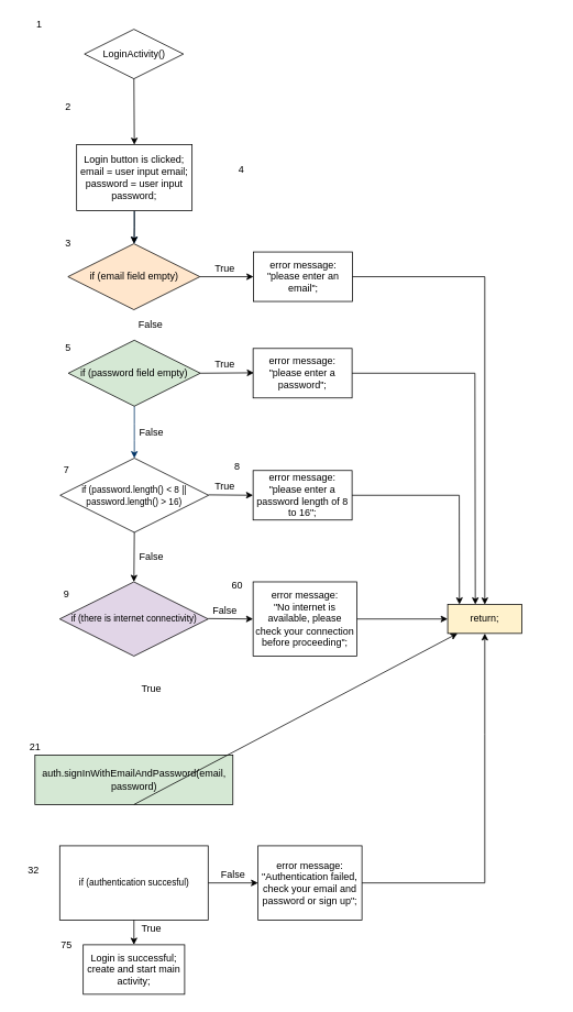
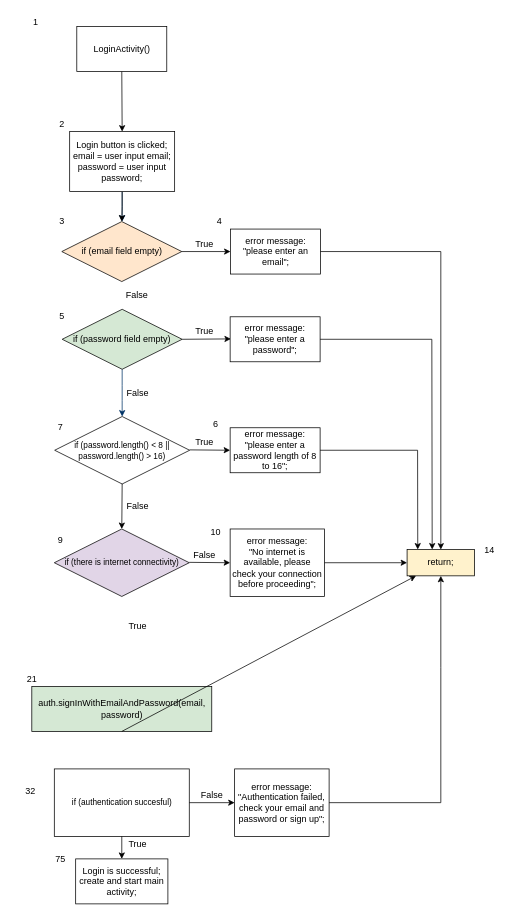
  <mxCell id="0" />
  <mxCell id="1" parent="0" />
  <mxCell id="2" style="fontStyle=1;strokeColor=#003366;strokeWidth=1;html=1;" parent="1" edge="1"><mxGeometry relative="1" as="geometry"><mxPoint x="162" y="255" as="sourcePoint" /><mxPoint x="162" y="295" as="targetPoint" /></mxGeometry></mxCell>
  <mxCell id="3" value="" style="edgeStyle=elbowEdgeStyle;elbow=horizontal;fontColor=#001933;fontStyle=1;strokeColor=#003366;strokeWidth=1;html=1;" parent="1" edge="1"><mxGeometry width="100" height="100" as="geometry"><mxPoint x="162" y="492" as="sourcePoint" /><mxPoint x="162" y="555" as="targetPoint" /></mxGeometry></mxCell>
  <mxCell id="4" value="" style="edgeStyle=elbowEdgeStyle;elbow=horizontal;fontStyle=1;strokeColor=#003366;strokeWidth=1;html=1;" parent="1" edge="1"><mxGeometry width="100" height="100" as="geometry"><mxPoint x="162" y="635" as="sourcePoint" /><mxPoint x="162" y="645.5" as="targetPoint" /></mxGeometry></mxCell>
  <mxCell id="5" value="" style="edgeStyle=orthogonalEdgeStyle;rounded=0;orthogonalLoop=1;jettySize=auto;html=1;" parent="1" source="6" target="7" edge="1"><mxGeometry relative="1" as="geometry" /></mxCell>
  <mxCell id="6" value="Login button is clicked;&lt;br&gt;email = user input email;&lt;br&gt;password = user input password;" style="rounded=0;whiteSpace=wrap;html=1;" parent="1" vertex="1"><mxGeometry x="92" y="175" width="140" height="80" as="geometry" /></mxCell>
  <mxCell id="7" value="if (email field empty)" style="rhombus;whiteSpace=wrap;html=1;fillColor=#ffe6cc;" parent="1" vertex="1"><mxGeometry x="81.5" y="295" width="160" height="80" as="geometry" /></mxCell>
  <mxCell id="8" value="error message:&lt;br&gt;&quot;please enter an email&quot;;" style="rounded=0;whiteSpace=wrap;html=1;" parent="1" vertex="1"><mxGeometry x="306.5" y="305" width="120" height="60" as="geometry" /></mxCell>
  <mxCell id="9" value="True" style="text;html=1;strokeColor=none;fillColor=none;align=center;verticalAlign=middle;whiteSpace=wrap;rounded=0;" parent="1" vertex="1"><mxGeometry x="252" y="315" width="40" height="20" as="geometry" /></mxCell>
  <mxCell id="10" value="" style="endArrow=classic;html=1;exitX=1;exitY=0.5;exitDx=0;exitDy=0;entryX=0;entryY=0.5;entryDx=0;entryDy=0;" parent="1" source="7" target="8" edge="1"><mxGeometry width="50" height="50" relative="1" as="geometry"><mxPoint x="242" y="395" as="sourcePoint" /><mxPoint x="292" y="345" as="targetPoint" /></mxGeometry></mxCell>
  <mxCell id="11" value="if (password field empty)" style="rhombus;whiteSpace=wrap;html=1;fillColor=#d5e8d4;" parent="1" vertex="1"><mxGeometry x="82" y="412" width="160" height="80" as="geometry" /></mxCell>
  <mxCell id="12" value="" style="endArrow=classic;html=1;entryX=0;entryY=0.5;entryDx=0;entryDy=0;exitX=1;exitY=0.5;exitDx=0;exitDy=0;" parent="1" source="11" edge="1"><mxGeometry width="50" height="50" relative="1" as="geometry"><mxPoint x="242" y="452" as="sourcePoint" /><mxPoint x="307" y="451.5" as="targetPoint" /></mxGeometry></mxCell>
  <mxCell id="13" value="error message:&lt;br&gt;&quot;please enter a password&quot;;" style="rounded=0;whiteSpace=wrap;html=1;" parent="1" vertex="1"><mxGeometry x="306" y="422" width="120" height="60" as="geometry" /></mxCell>
  <mxCell id="14" value="True" style="text;html=1;strokeColor=none;fillColor=none;align=center;verticalAlign=middle;whiteSpace=wrap;rounded=0;" parent="1" vertex="1"><mxGeometry x="252" y="432" width="40" height="20" as="geometry" /></mxCell>
  <mxCell id="15" value="False" style="text;html=1;strokeColor=none;fillColor=none;align=center;verticalAlign=middle;whiteSpace=wrap;rounded=0;" parent="1" vertex="1"><mxGeometry x="161.5" y="383.5" width="40" height="20" as="geometry" /></mxCell>
  <mxCell id="16" value="False" style="text;html=1;strokeColor=none;fillColor=none;align=center;verticalAlign=middle;whiteSpace=wrap;rounded=0;" parent="1" vertex="1"><mxGeometry x="163" y="513.5" width="40" height="20" as="geometry" /></mxCell>
  <mxCell id="17" value="&lt;font style=&quot;font-size: 11px&quot;&gt;if (password.length() &amp;lt; 8 || password.length() &amp;gt; 16)&lt;/font&gt;" style="rhombus;whiteSpace=wrap;html=1;" parent="1" vertex="1"><mxGeometry x="72" y="555" width="180" height="90" as="geometry" /></mxCell>
  <mxCell id="18" value="error message:&lt;br&gt;&quot;please enter a password length of 8 to 16&quot;;" style="rounded=0;whiteSpace=wrap;html=1;" parent="1" vertex="1"><mxGeometry x="306" y="570" width="120" height="60" as="geometry" /></mxCell>
  <mxCell id="19" value="" style="endArrow=classic;html=1;exitX=1;exitY=0.5;exitDx=0;exitDy=0;entryX=0;entryY=0.5;entryDx=0;entryDy=0;" parent="1" target="18" edge="1"><mxGeometry width="50" height="50" relative="1" as="geometry"><mxPoint x="252" y="599.5" as="sourcePoint" /><mxPoint x="312" y="599" as="targetPoint" /></mxGeometry></mxCell>
  <mxCell id="20" value="True" style="text;html=1;strokeColor=none;fillColor=none;align=center;verticalAlign=middle;whiteSpace=wrap;rounded=0;" parent="1" vertex="1"><mxGeometry x="252" y="580" width="40" height="20" as="geometry" /></mxCell>
  <mxCell id="21" value="False" style="text;html=1;strokeColor=none;fillColor=none;align=center;verticalAlign=middle;whiteSpace=wrap;rounded=0;" parent="1" vertex="1"><mxGeometry x="163" y="665" width="40" height="20" as="geometry" /></mxCell>
  <mxCell id="22" value="&lt;font style=&quot;font-size: 11px&quot;&gt;if (there is internet connectivity)&lt;/font&gt;" style="rhombus;whiteSpace=wrap;html=1;align=center;fillColor=#e1d5e7;" parent="1" vertex="1"><mxGeometry x="71.5" y="705" width="180" height="90" as="geometry" /></mxCell>
  <mxCell id="23" value="error message:&lt;br&gt;&quot;&lt;span style=&quot;background-color: rgb(255 , 255 , 255) ; font-size: 9pt&quot;&gt;No internet is available, please check your connection before proceeding&lt;/span&gt;&lt;span&gt;&quot;;&lt;/span&gt;" style="rounded=0;whiteSpace=wrap;html=1;" parent="1" vertex="1"><mxGeometry x="306" y="705" width="126" height="90" as="geometry" /></mxCell>
  <mxCell id="24" value="" style="endArrow=classic;html=1;exitX=1;exitY=0.5;exitDx=0;exitDy=0;entryX=0;entryY=0.5;entryDx=0;entryDy=0;" parent="1" target="23" edge="1"><mxGeometry width="50" height="50" relative="1" as="geometry"><mxPoint x="251.5" y="749.5" as="sourcePoint" /><mxPoint x="311.5" y="749" as="targetPoint" /></mxGeometry></mxCell>
  <mxCell id="25" value="False" style="text;html=1;strokeColor=none;fillColor=none;align=center;verticalAlign=middle;whiteSpace=wrap;rounded=0;" parent="1" vertex="1"><mxGeometry x="251.5" y="730" width="40" height="20" as="geometry" /></mxCell>
  <mxCell id="26" value="&lt;font style=&quot;font-size: 11px&quot;&gt;if (authentication succesful)&lt;/font&gt;" style="whiteSpace=wrap;html=1;align=center;rounded=0;" parent="1" vertex="1"><mxGeometry x="71.5" y="1025" width="180" height="90" as="geometry" /></mxCell>
  <mxCell id="27" value="Login is successful;&lt;br&gt;create and start main activity;" style="rounded=0;whiteSpace=wrap;html=1;" parent="1" vertex="1"><mxGeometry x="100" y="1145" width="123" height="60" as="geometry" /></mxCell>
  <mxCell id="28" value="" style="endArrow=classic;html=1;entryX=0.5;entryY=0;entryDx=0;entryDy=0;exitX=0.5;exitY=1;exitDx=0;exitDy=0;" parent="1" source="26" target="27" edge="1"><mxGeometry width="50" height="50" relative="1" as="geometry"><mxPoint x="162" y="1055" as="sourcePoint" /><mxPoint x="162" y="1105" as="targetPoint" /></mxGeometry></mxCell>
  <mxCell id="29" value="True" style="text;html=1;strokeColor=none;fillColor=none;align=center;verticalAlign=middle;whiteSpace=wrap;rounded=0;" parent="1" vertex="1"><mxGeometry x="163" y="1115" width="40" height="20" as="geometry" /></mxCell>
  <mxCell id="30" value="error message:&lt;br&gt;&quot;Authentication failed, check your email and password or sign up&lt;span&gt;&quot;;&lt;/span&gt;" style="rounded=0;whiteSpace=wrap;html=1;" parent="1" vertex="1"><mxGeometry x="312" y="1025" width="126" height="90" as="geometry" /></mxCell>
  <mxCell id="31" value="" style="endArrow=classic;html=1;exitX=1;exitY=0.5;exitDx=0;exitDy=0;entryX=0;entryY=0.5;entryDx=0;entryDy=0;" parent="1" source="26" target="30" edge="1"><mxGeometry width="50" height="50" relative="1" as="geometry"><mxPoint x="252" y="889.5" as="sourcePoint" /><mxPoint x="312" y="889" as="targetPoint" /></mxGeometry></mxCell>
  <mxCell id="32" value="False" style="text;html=1;strokeColor=none;fillColor=none;align=center;verticalAlign=middle;whiteSpace=wrap;rounded=0;" parent="1" vertex="1"><mxGeometry x="262" y="1050" width="40" height="20" as="geometry" /></mxCell>
  <mxCell id="33" value="return;" style="rounded=0;whiteSpace=wrap;html=1;fillColor=#fff2cc;" parent="1" vertex="1"><mxGeometry x="542" y="732.5" width="90" height="35" as="geometry" /></mxCell>
  <mxCell id="34" value="" style="endArrow=classic;html=1;exitX=1;exitY=0.5;exitDx=0;exitDy=0;entryX=0.5;entryY=0;entryDx=0;entryDy=0;rounded=0;" parent="1" source="8" target="33" edge="1"><mxGeometry width="50" height="50" relative="1" as="geometry"><mxPoint x="532" y="375" as="sourcePoint" /><mxPoint x="572" y="335" as="targetPoint" /><Array as="points"><mxPoint x="587" y="335" /></Array></mxGeometry></mxCell>
  <mxCell id="35" value="" style="endArrow=classic;html=1;exitX=1;exitY=0.5;exitDx=0;exitDy=0;entryX=0.372;entryY=-0.005;entryDx=0;entryDy=0;rounded=0;entryPerimeter=0;" parent="1" source="13" target="33" edge="1"><mxGeometry width="50" height="50" relative="1" as="geometry"><mxPoint x="436.5" y="345" as="sourcePoint" /><mxPoint x="597" y="742.5" as="targetPoint" /><Array as="points"><mxPoint x="575" y="452" /></Array></mxGeometry></mxCell>
  <mxCell id="36" value="" style="endArrow=classic;html=1;exitX=1;exitY=0.5;exitDx=0;exitDy=0;entryX=0.158;entryY=-0.005;entryDx=0;entryDy=0;rounded=0;entryPerimeter=0;" parent="1" source="18" target="33" edge="1"><mxGeometry width="50" height="50" relative="1" as="geometry"><mxPoint x="436" y="462" as="sourcePoint" /><mxPoint x="585.48" y="742.325" as="targetPoint" /><Array as="points"><mxPoint x="556" y="600" /></Array></mxGeometry></mxCell>
  <mxCell id="37" value="" style="endArrow=classic;html=1;exitX=1;exitY=0.5;exitDx=0;exitDy=0;entryX=0;entryY=0.5;entryDx=0;entryDy=0;" parent="1" source="23" target="33" edge="1"><mxGeometry width="50" height="50" relative="1" as="geometry"><mxPoint x="462" y="775" as="sourcePoint" /><mxPoint x="512" y="725" as="targetPoint" /></mxGeometry></mxCell>
  <mxCell id="38" value="" style="endArrow=classic;html=1;exitX=1;exitY=0.5;exitDx=0;exitDy=0;entryX=0.5;entryY=1;entryDx=0;entryDy=0;rounded=0;" parent="1" source="30" target="33" edge="1"><mxGeometry width="50" height="50" relative="1" as="geometry"><mxPoint x="552" y="885" as="sourcePoint" /><mxPoint x="602" y="835" as="targetPoint" /><Array as="points"><mxPoint x="587" y="1070" /><mxPoint x="587" y="890" /></Array></mxGeometry></mxCell>
  <mxCell id="39" value="auth.signInWithEmailAndPassword(email, password)" style="rounded=0;whiteSpace=wrap;html=1;fillColor=#d5e8d4;" parent="1" vertex="1"><mxGeometry x="41.5" y="915" width="240" height="60" as="geometry" /></mxCell>
  <mxCell id="40" value="" style="endArrow=classic;html=1;exitX=0.5;exitY=1;exitDx=0;exitDy=0;" parent="1" source="39" target="33" edge="1"><mxGeometry width="50" height="50" relative="1" as="geometry"><mxPoint x="152" y="1025" as="sourcePoint" /><mxPoint x="202" y="975" as="targetPoint" /></mxGeometry></mxCell>
- <mxCell id="41" value="LoginActivity()" style="rhombus;whiteSpace=wrap;html=1;" parent="1" vertex="1"><mxGeometry x="101.5" y="35" width="120" height="60" as="geometry" /></mxCell>
+ <mxCell id="41" value="LoginActivity()" style="rounded=0;whiteSpace=wrap;html=1;" parent="1" vertex="1"><mxGeometry x="101.5" y="35" width="120" height="60" as="geometry" /></mxCell>
  <mxCell id="42" value="" style="endArrow=classic;html=1;exitX=0.5;exitY=1;exitDx=0;exitDy=0;entryX=0.5;entryY=0;entryDx=0;entryDy=0;" parent="1" source="41" target="6" edge="1"><mxGeometry width="50" height="50" relative="1" as="geometry"><mxPoint x="382" y="5" as="sourcePoint" /><mxPoint x="163" y="44" as="targetPoint" /></mxGeometry></mxCell>
  <mxCell id="43" value="1" style="text;html=1;strokeColor=none;fillColor=none;align=center;verticalAlign=middle;whiteSpace=wrap;rounded=0;" vertex="1" parent="1"><mxGeometry x="27" y="20" width="40" height="20" as="geometry" /></mxCell>
- <mxCell id="44" value="2" style="text;html=1;strokeColor=none;fillColor=none;align=center;verticalAlign=middle;whiteSpace=wrap;rounded=0;" vertex="1" parent="1"><mxGeometry x="62" y="120" width="40" height="20" as="geometry" /></mxCell>
+ <mxCell id="44" value="2" style="text;html=1;strokeColor=none;fillColor=none;align=center;verticalAlign=middle;whiteSpace=wrap;rounded=0;" vertex="1" parent="1"><mxGeometry x="62" y="155" width="40" height="20" as="geometry" /></mxCell>
  <mxCell id="45" value="3" style="text;html=1;strokeColor=none;fillColor=none;align=center;verticalAlign=middle;whiteSpace=wrap;rounded=0;" vertex="1" parent="1"><mxGeometry x="62" y="285" width="40" height="20" as="geometry" /></mxCell>
- <mxCell id="46" value="4" style="text;html=1;strokeColor=none;fillColor=none;align=center;verticalAlign=middle;whiteSpace=wrap;rounded=0;" vertex="1" parent="1"><mxGeometry x="272" y="195" width="40" height="20" as="geometry" /></mxCell>
+ <mxCell id="46" value="4" style="text;html=1;strokeColor=none;fillColor=none;align=center;verticalAlign=middle;whiteSpace=wrap;rounded=0;" vertex="1" parent="1"><mxGeometry x="272" y="285" width="40" height="20" as="geometry" /></mxCell>
  <mxCell id="47" value="5" style="text;html=1;strokeColor=none;fillColor=none;align=center;verticalAlign=middle;whiteSpace=wrap;rounded=0;" vertex="1" parent="1"><mxGeometry x="62" y="412" width="40" height="20" as="geometry" /></mxCell>
  <mxCell id="48" value="7" style="text;html=1;strokeColor=none;fillColor=none;align=center;verticalAlign=middle;whiteSpace=wrap;rounded=0;" vertex="1" parent="1"><mxGeometry x="60" y="560" width="40" height="20" as="geometry" /></mxCell>
- <mxCell id="49" value="8" style="text;html=1;strokeColor=none;fillColor=none;align=center;verticalAlign=middle;whiteSpace=wrap;rounded=0;" vertex="1" parent="1"><mxGeometry x="266.5" y="555" width="40" height="20" as="geometry" /></mxCell>
+ <mxCell id="49" value="6" style="text;html=1;strokeColor=none;fillColor=none;align=center;verticalAlign=middle;whiteSpace=wrap;rounded=0;" vertex="1" parent="1"><mxGeometry x="266.5" y="555" width="40" height="20" as="geometry" /></mxCell>
  <mxCell id="50" value="9" style="text;html=1;strokeColor=none;fillColor=none;align=center;verticalAlign=middle;whiteSpace=wrap;rounded=0;" vertex="1" parent="1"><mxGeometry x="60" y="710" width="40" height="20" as="geometry" /></mxCell>
- <mxCell id="51" value="60" style="text;html=1;strokeColor=none;fillColor=none;align=center;verticalAlign=middle;whiteSpace=wrap;rounded=0;" vertex="1" parent="1"><mxGeometry x="266.5" y="700" width="40" height="20" as="geometry" /></mxCell>
+ <mxCell id="51" value="10" style="text;html=1;strokeColor=none;fillColor=none;align=center;verticalAlign=middle;whiteSpace=wrap;rounded=0;" vertex="1" parent="1"><mxGeometry x="266.5" y="700" width="40" height="20" as="geometry" /></mxCell>
  <mxCell id="52" value="21" style="text;html=1;strokeColor=none;fillColor=none;align=center;verticalAlign=middle;whiteSpace=wrap;rounded=0;" vertex="1" parent="1"><mxGeometry x="22" y="895" width="40" height="20" as="geometry" /></mxCell>
  <mxCell id="53" value="32" style="text;html=1;strokeColor=none;fillColor=none;align=center;verticalAlign=middle;whiteSpace=wrap;rounded=0;" vertex="1" parent="1"><mxGeometry x="20" y="1045" width="40" height="20" as="geometry" /></mxCell>
+ <mxCell id="54" value="14" style="text;html=1;strokeColor=none;fillColor=none;align=center;verticalAlign=middle;whiteSpace=wrap;rounded=0;" vertex="1" parent="1"><mxGeometry x="632" y="722.5" width="40" height="20" as="geometry" /></mxCell>
  <mxCell id="55" value="75" style="text;html=1;strokeColor=none;fillColor=none;align=center;verticalAlign=middle;whiteSpace=wrap;rounded=0;" vertex="1" parent="1"><mxGeometry x="60" y="1135" width="40" height="20" as="geometry" /></mxCell>
  <mxCell id="56" value="True" style="text;html=1;strokeColor=none;fillColor=none;align=center;verticalAlign=middle;whiteSpace=wrap;rounded=0;" vertex="1" parent="1"><mxGeometry x="163" y="825" width="40" height="20" as="geometry" /></mxCell>
  <mxCell id="57" value="" style="endArrow=classic;html=1;entryX=0.5;entryY=0;entryDx=0;entryDy=0;exitX=0.5;exitY=1;exitDx=0;exitDy=0;" edge="1" parent="1" source="17" target="22"><mxGeometry width="50" height="50" relative="1" as="geometry"><mxPoint x="52" y="695" as="sourcePoint" /><mxPoint x="102" y="645" as="targetPoint" /></mxGeometry></mxCell>
